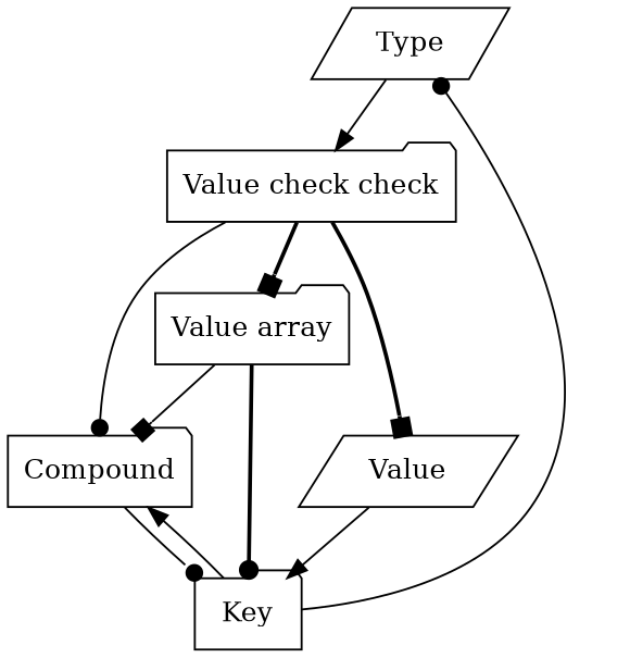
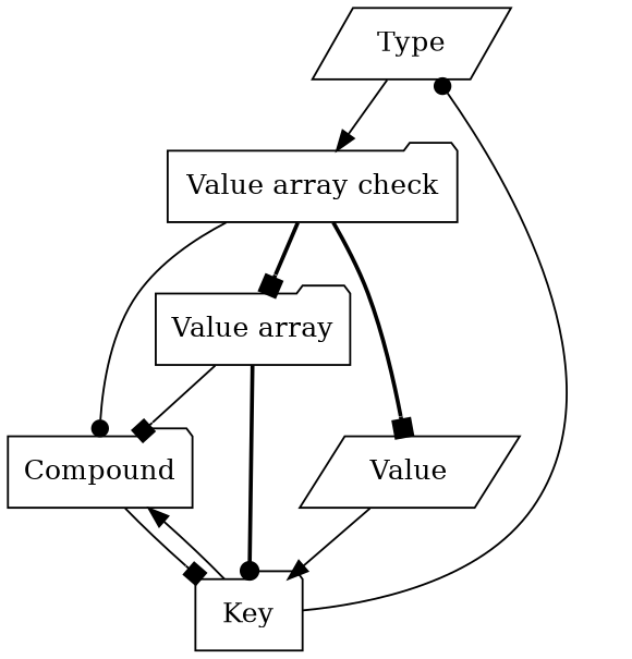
  digraph {
    node [shape=folder]
    edge [arrowhead=box style=solid]
    Type [shape=parallelogram]
    Key
    Compound
-   "Value array check" [label="Value check check"]
+   "Value array check"
    "Value array"
    Value [shape=parallelogram]
    Type -> "Value array check" [arrowhead=normal]
    Key -> Type [arrowhead=dot]
    Key -> Compound [arrowhead=normal]
-   Compound -> Key [arrowhead=dot]
+   Compound -> Key
    "Value array check" -> Compound [arrowhead=dot]
    "Value array check" -> "Value array" [style=bold]
    "Value array check" -> Value [style=bold]
    "Value array" -> Key [arrowhead=dot style=bold]
    "Value array" -> Compound
    Value -> Key [arrowhead=normal]
  }
